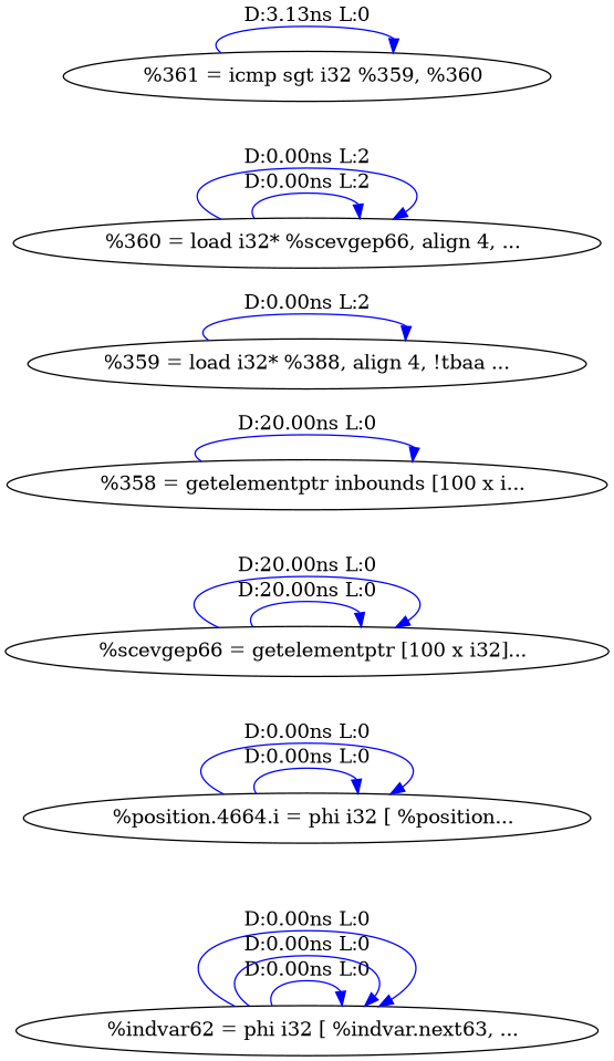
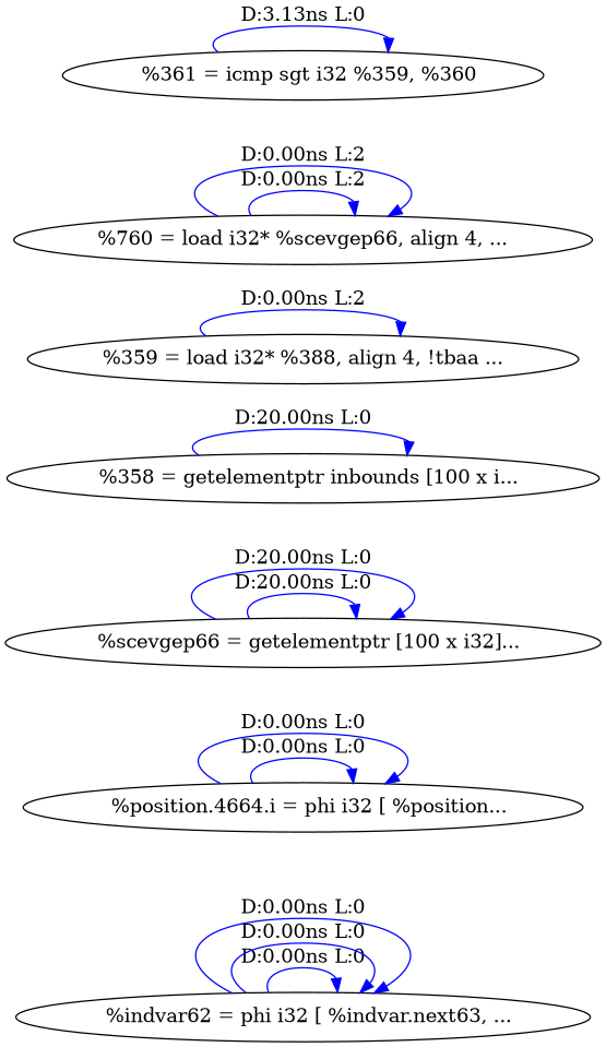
  digraph {
    rankdir=LR
    edge [color=blue]
    n1 [label="  %indvar62 = phi i32 [ %indvar.next63, ..."]
    n2 [label="  %position.4664.i = phi i32 [ %position..."]
    n3 [label="  %scevgep66 = getelementptr [100 x i32]..."]
    n4 [label="  %358 = getelementptr inbounds [100 x i..."]
    n5 [label="%359 = load i32* %388, align 4, !tbaa ..."]
-   n6 [label="  %360 = load i32* %scevgep66, align 4, ..."]
+   n6 [label="%760 = load i32* %scevgep66, align 4, ..."]
    n7 [label="  %361 = icmp sgt i32 %359, %360"]
    n1 -> n1 [label="D:0.00ns L:0"]
    n1 -> n1 [label="D:0.00ns L:0"]
    n1 -> n1 [label="D:0.00ns L:0"]
    n2 -> n2 [label="D:0.00ns L:0"]
    n2 -> n2 [label="D:0.00ns L:0"]
    n3 -> n3 [label="D:20.00ns L:0"]
    n3 -> n3 [label="D:20.00ns L:0"]
    n4 -> n4 [label="D:20.00ns L:0"]
    n5 -> n5 [label="D:0.00ns L:2"]
    n6 -> n6 [label="D:0.00ns L:2"]
    n6 -> n6 [label="D:0.00ns L:2"]
    n7 -> n7 [label="D:3.13ns L:0"]
  }
